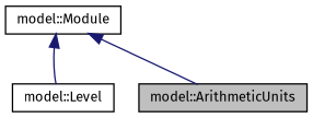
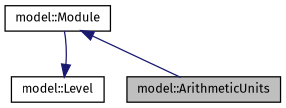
  digraph {
    fontname="Fira Sans"
    node [color=black fillcolor=white fontname="Fira Sans" fontsize=10 shape=record style=filled]
    edge [color=midnightblue dir=back fontname="Fira Sans" fontsize=10 labelfontname=Helvetica labelfontsize=10 style=solid]
    n1 [fillcolor=grey75 fontcolor=black height=0.2 label="model::ArithmeticUnits" width=0.4]
    n2 [height=0.2 label="model::Level" width=0.4]
    n3 [height=0.2 label="model::Module" width=0.4]
    n3 -> n1
-   n3 -> n2
+   n2 -> n3
  }
